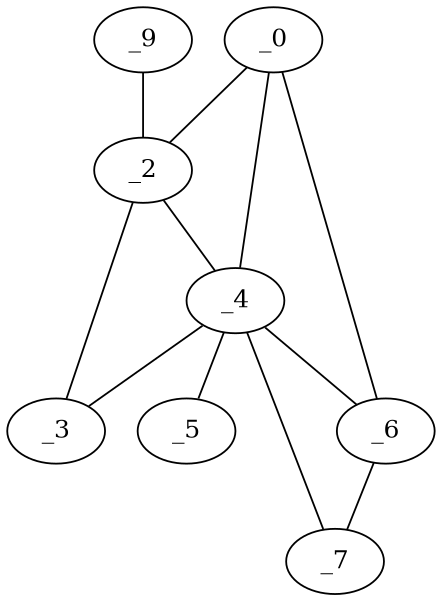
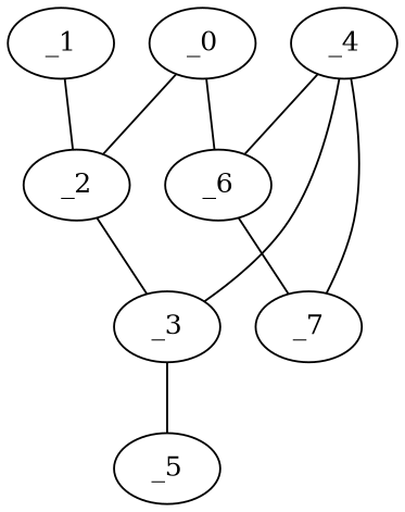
  graph {
    edge [valence=1]
    _0 [x=26 y=24]
    _2 [x=47 y=37]
    _4 [x=83 y=2]
    _6 [x=102 y=8]
-   _1 [x=29 y=120 label=_9]
+   _1 [x=29 y=120]
    _3 [x=48 y=125]
    _7 [x=103 y=17]
    _5 [x=95 y=104]
    _0 -- _2 [valence=2]
-   _0 -- _4
    _0 -- _6
-   _2 -- _4 [valence=2]
    _2 -- _3
    _4 -- _6
    _4 -- _3
    _4 -- _7 [valence=2]
    _6 -- _7
    _1 -- _2 [valence=2]
-   _4 -- _5
+   _3 -- _5
  }
